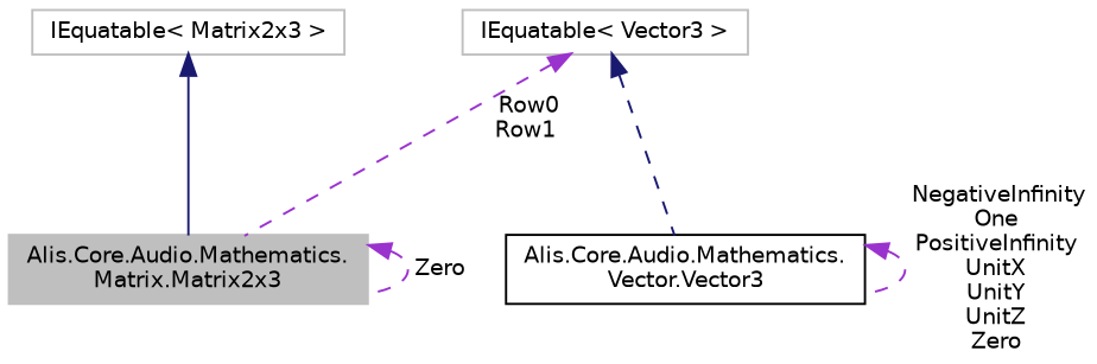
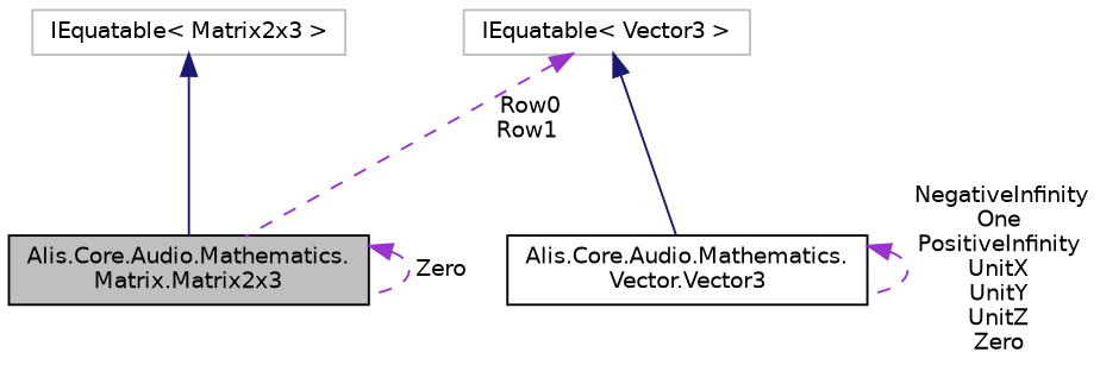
  digraph {
    node [color=black fillcolor=white fontname=Helvetica fontsize=10 shape=record style=filled]
    edge [color=darkorchid3 dir=back fontname=Helvetica fontsize=10 labelfontname=Helvetica labelfontsize=10 style=dashed]
-   n1 [color=grey75 fillcolor=grey75 fontcolor=black height=0.2 label="Alis.Core.Audio.Mathematics.\lMatrix.Matrix2x3" width=0.4]
+   n1 [fillcolor=grey75 fontcolor=black height=0.2 label="Alis.Core.Audio.Mathematics.\lMatrix.Matrix2x3" width=0.4]
    n2 [color=grey75 height=0.2 label="IEquatable\< Matrix2x3 \>" width=0.4]
    n3 [height=0.2 label="Alis.Core.Audio.Mathematics.\lVector.Vector3" width=0.4]
    n4 [color=grey75 height=0.2 label="IEquatable\< Vector3 \>" width=0.4]
    n1 -> n1 [label=" Zero"]
    n2 -> n1 [color=midnightblue style=solid]
    n3 -> n3 [label=" NegativeInfinity\nOne\nPositiveInfinity\nUnitX\nUnitY\nUnitZ\nZero"]
    n4 -> n1 [label=" Row0\nRow1"]
-   n4 -> n3 [color=midnightblue]
+   n4 -> n3 [color=midnightblue style=solid]
  }
